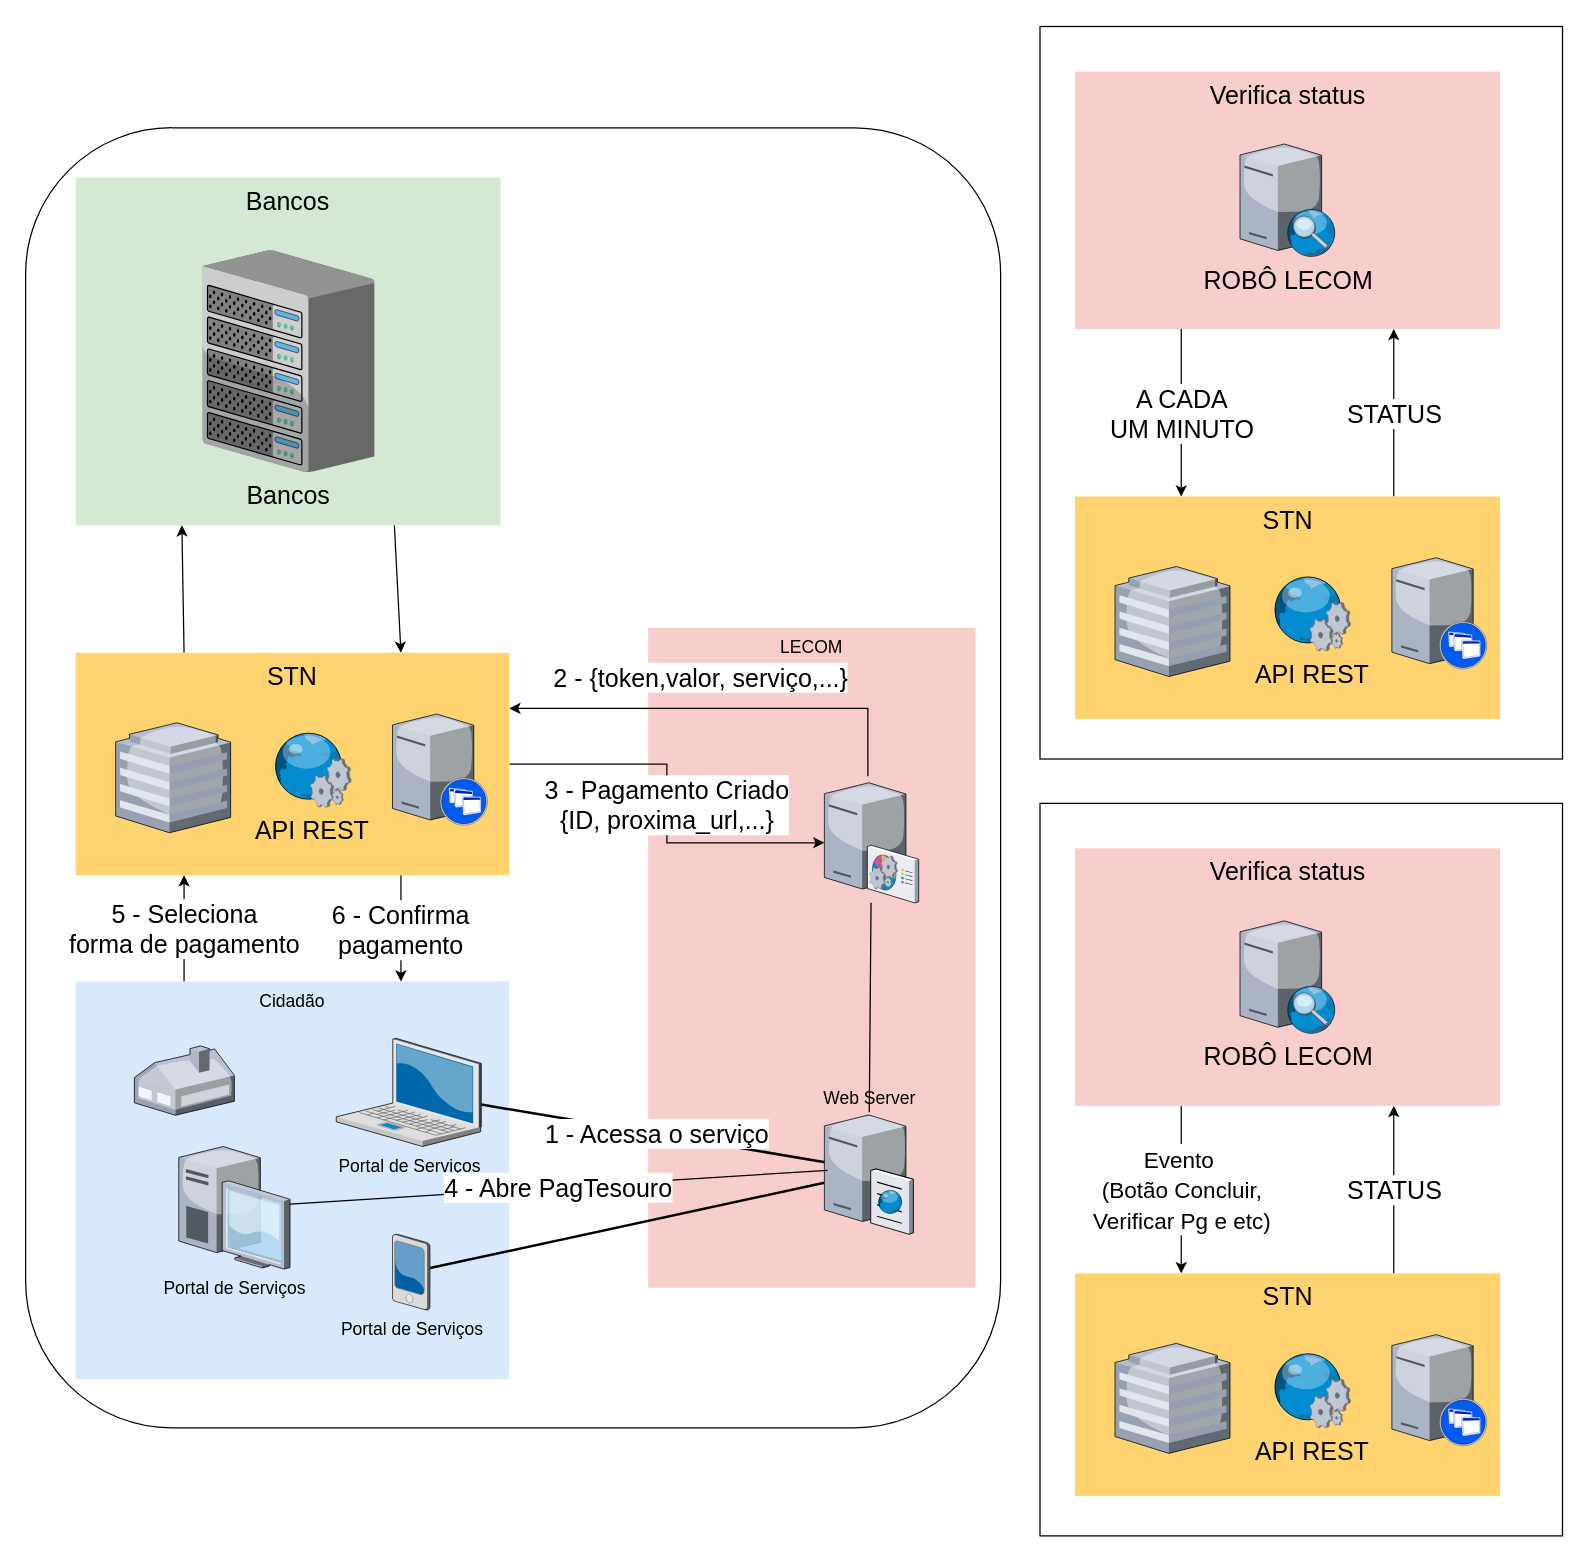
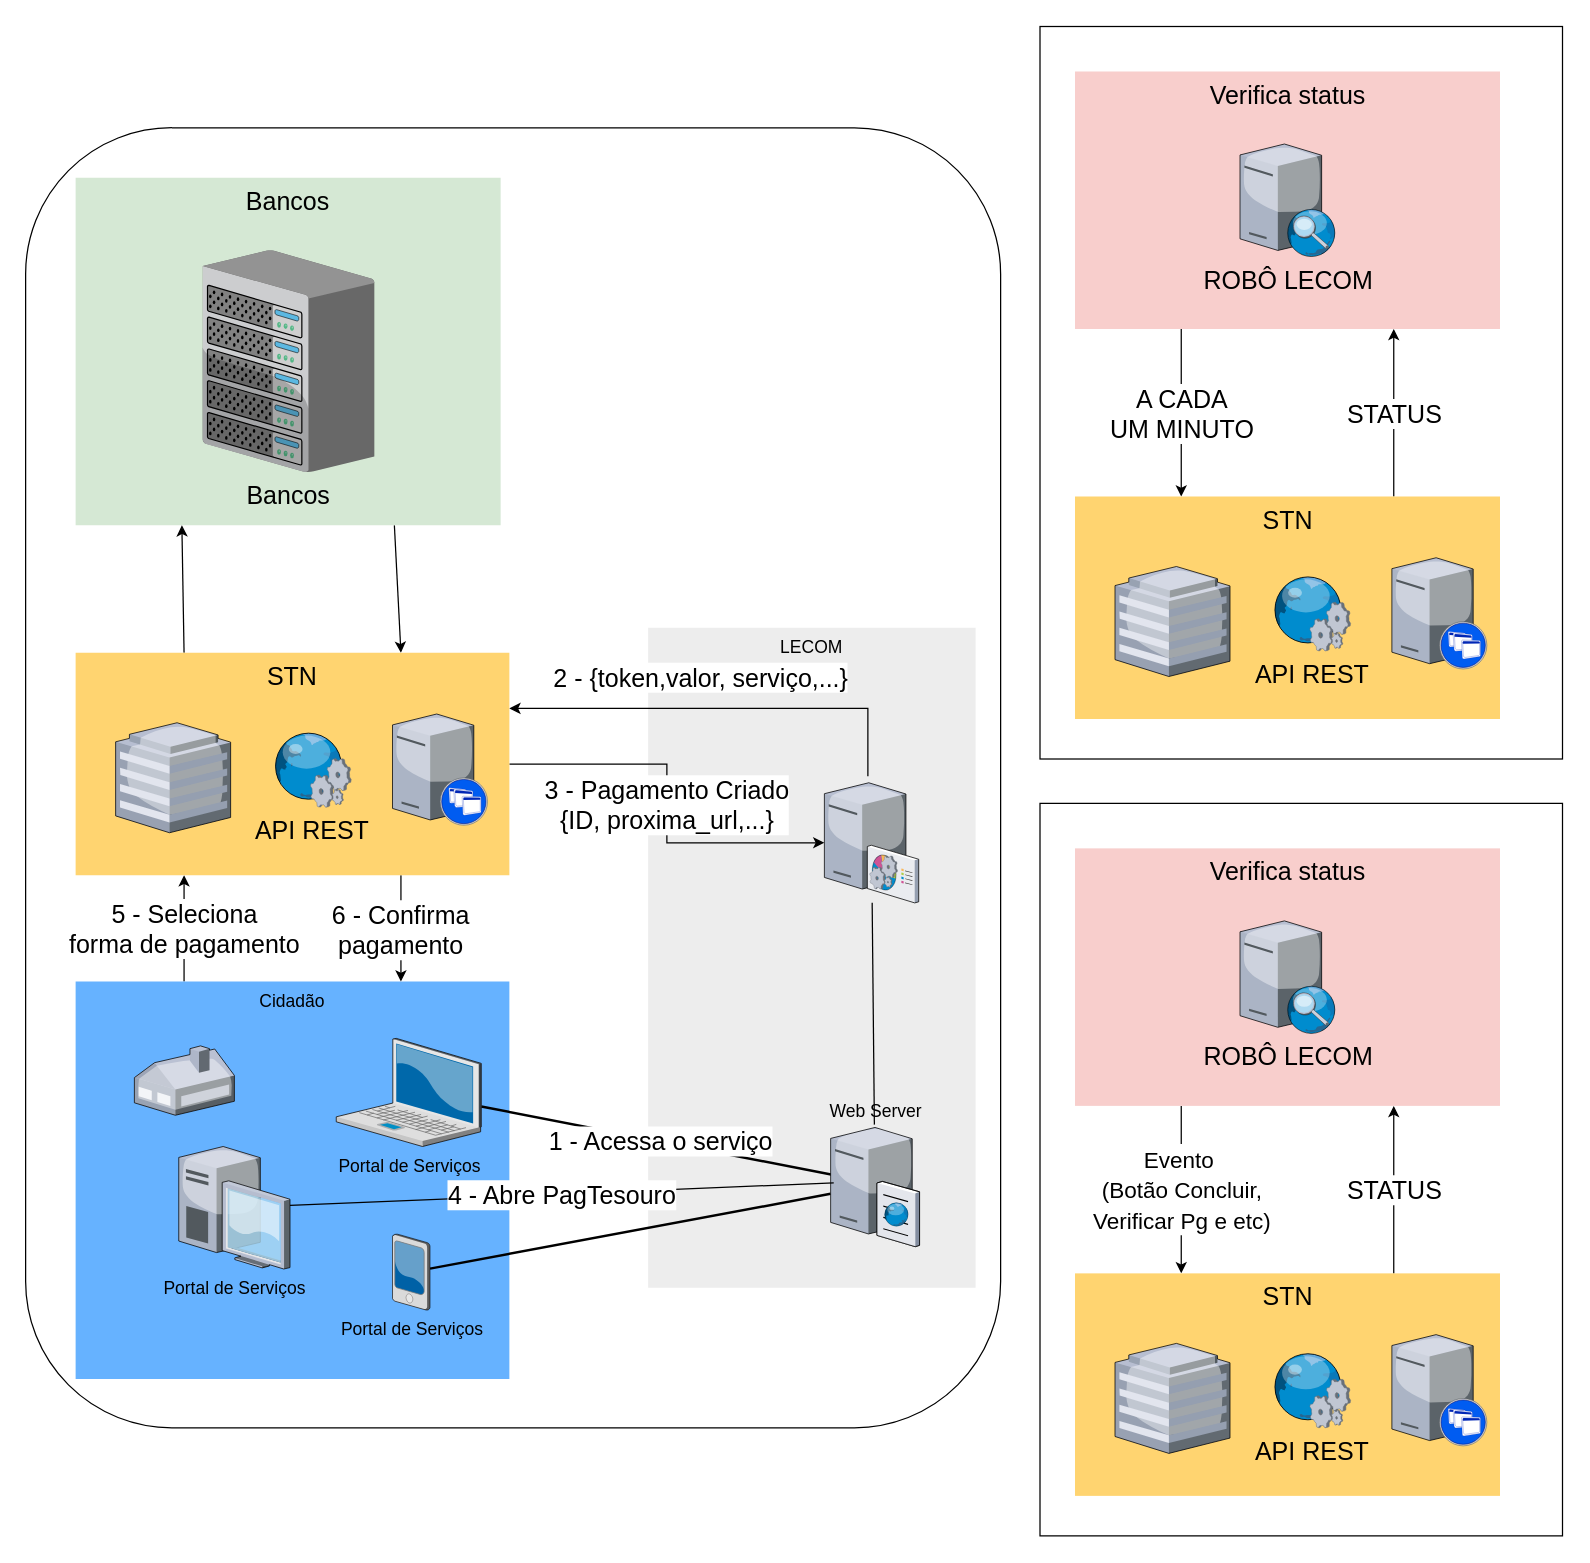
  <mxCell id="0" style=";html=1;" />
  <mxCell id="1" style=";html=1;" parent="0" />
  <mxCell id="2" value="" style="rounded=1;whiteSpace=wrap;html=1;fontSize=20;" parent="1" vertex="1"><mxGeometry x="20" y="101.5" width="780" height="1040" as="geometry" /></mxCell>
  <mxCell id="3" value="" style="rounded=0;whiteSpace=wrap;html=1;fontSize=20;verticalAlign=middle;" parent="1" vertex="1"><mxGeometry x="831.5" y="20.5" width="418" height="586" as="geometry" /></mxCell>
  <mxCell id="4" value="A CADA &lt;br&gt;UM MINUTO" style="edgeStyle=none;rounded=0;orthogonalLoop=1;jettySize=auto;html=1;exitX=0.25;exitY=1;exitDx=0;exitDy=0;entryX=0.25;entryY=0;entryDx=0;entryDy=0;endArrow=classic;endFill=1;fontSize=20;" parent="1" source="5" target="32" edge="1"><mxGeometry relative="1" as="geometry" /></mxCell>
  <mxCell id="5" value="&lt;font style=&quot;font-size: 20px&quot;&gt;Verifica status&lt;/font&gt;" style="whiteSpace=wrap;html=1;fillColor=#f8cecc;fontSize=14;strokeColor=none;verticalAlign=top;" parent="1" vertex="1"><mxGeometry x="859.5" y="56.5" width="340" height="206" as="geometry" /></mxCell>
  <mxCell id="6" style="rounded=0;orthogonalLoop=1;jettySize=auto;html=1;exitX=0.75;exitY=1;exitDx=0;exitDy=0;entryX=0.75;entryY=0;entryDx=0;entryDy=0;endArrow=classic;endFill=1;" parent="1" source="7" target="14" edge="1"><mxGeometry relative="1" as="geometry" /></mxCell>
  <mxCell id="7" value="&lt;div style=&quot;font-size: 20px&quot;&gt;&lt;font style=&quot;font-size: 20px&quot;&gt;Bancos&lt;/font&gt;&lt;/div&gt;" style="whiteSpace=wrap;html=1;fillColor=#d5e8d4;fontSize=14;strokeColor=none;verticalAlign=top;" parent="1" vertex="1"><mxGeometry x="60" y="141.5" width="340" height="278" as="geometry" /></mxCell>
- <mxCell id="8" value="&lt;div&gt;LECOM&lt;/div&gt;&lt;div&gt;&lt;br&gt;&lt;/div&gt;" style="whiteSpace=wrap;html=1;fillColor=#f8cecc;fontSize=14;strokeColor=none;verticalAlign=top;" parent="1" vertex="1"><mxGeometry x="518" y="501.5" width="262" height="528" as="geometry" /></mxCell>
+ <mxCell id="8" value="&lt;div&gt;LECOM&lt;/div&gt;&lt;div&gt;&lt;br&gt;&lt;/div&gt;" style="whiteSpace=wrap;html=1;fillColor=#EDEDED;fontSize=14;strokeColor=none;verticalAlign=top;" parent="1" vertex="1"><mxGeometry x="518" y="501.5" width="262" height="528" as="geometry" /></mxCell>
  <mxCell id="9" value="&lt;font style=&quot;font-size: 20px&quot;&gt;5 - Seleciona&lt;br&gt; forma de pagamento&lt;/font&gt;" style="edgeStyle=none;rounded=0;orthogonalLoop=1;jettySize=auto;html=1;exitX=0.25;exitY=0;exitDx=0;exitDy=0;entryX=0.25;entryY=1;entryDx=0;entryDy=0;endArrow=classic;endFill=1;" parent="1" source="10" target="14" edge="1"><mxGeometry relative="1" as="geometry" /></mxCell>
- <mxCell id="10" value="Cidadão" style="whiteSpace=wrap;html=1;fillColor=#dae8fc;fontSize=14;strokeColor=none;verticalAlign=top;" parent="1" vertex="1"><mxGeometry x="60" y="784.5" width="347" height="318" as="geometry" /></mxCell>
+ <mxCell id="10" value="Cidadão" style="whiteSpace=wrap;html=1;fillColor=#66b2ff;fontSize=14;strokeColor=none;verticalAlign=top;" parent="1" vertex="1"><mxGeometry x="60" y="784.5" width="347" height="318" as="geometry" /></mxCell>
  <mxCell id="11" value="&lt;div style=&quot;font-size: 20px&quot;&gt;&lt;font style=&quot;font-size: 20px&quot;&gt;3 - Pagamento Criado&lt;/font&gt;&lt;/div&gt;&lt;div style=&quot;font-size: 20px&quot;&gt;&lt;font style=&quot;font-size: 20px&quot;&gt;{ID, proxima_url,...}&lt;/font&gt;&lt;/div&gt;" style="edgeStyle=orthogonalEdgeStyle;rounded=0;orthogonalLoop=1;jettySize=auto;html=1;endArrow=classic;endFill=1;" parent="1" source="14" target="28" edge="1"><mxGeometry relative="1" as="geometry" /></mxCell>
  <mxCell id="12" style="rounded=0;orthogonalLoop=1;jettySize=auto;html=1;exitX=0.25;exitY=0;exitDx=0;exitDy=0;entryX=0.25;entryY=1;entryDx=0;entryDy=0;endArrow=classic;endFill=1;" parent="1" source="14" target="7" edge="1"><mxGeometry relative="1" as="geometry" /></mxCell>
  <mxCell id="13" value="&lt;div&gt;&lt;font style=&quot;font-size: 20px&quot;&gt;6 - Confirma &lt;br&gt;&lt;/font&gt;&lt;/div&gt;&lt;div&gt;&lt;font style=&quot;font-size: 20px&quot;&gt;pagamento&lt;/font&gt;&lt;/div&gt;" style="edgeStyle=none;rounded=0;orthogonalLoop=1;jettySize=auto;html=1;exitX=0.75;exitY=1;exitDx=0;exitDy=0;entryX=0.75;entryY=0;entryDx=0;entryDy=0;endArrow=classic;endFill=1;" parent="1" source="14" target="10" edge="1"><mxGeometry relative="1" as="geometry" /></mxCell>
  <mxCell id="14" value="&lt;font style=&quot;font-size: 20px&quot;&gt;STN&lt;/font&gt;" style="whiteSpace=wrap;html=1;fillColor=#FFD470;gradientColor=none;fontSize=14;strokeColor=none;verticalAlign=top;" parent="1" vertex="1"><mxGeometry x="60" y="521.5" width="347" height="178" as="geometry" /></mxCell>
  <mxCell id="15" value="&lt;div style=&quot;font-size: 20px&quot;&gt;&lt;font style=&quot;font-size: 20px&quot;&gt;1 - Acessa o serviço&lt;/font&gt;&lt;/div&gt;" style="edgeStyle=none;rounded=0;html=1;startSize=10;endSize=10;jettySize=auto;orthogonalLoop=1;fontSize=14;endArrow=none;endFill=0;strokeWidth=2;entryX=0.092;entryY=0.421;entryDx=0;entryDy=0;entryPerimeter=0;" parent="1" source="16" target="24" edge="1"><mxGeometry relative="1" as="geometry" /></mxCell>
  <mxCell id="16" value="&lt;div&gt;Portal de Serviços&lt;/div&gt;" style="verticalLabelPosition=bottom;aspect=fixed;html=1;verticalAlign=top;strokeColor=none;shape=mxgraph.citrix.laptop_2;fillColor=#66B2FF;gradientColor=#0066CC;fontSize=14;" parent="1" vertex="1"><mxGeometry x="268.5" y="830" width="116" height="86.5" as="geometry" /></mxCell>
  <mxCell id="17" style="edgeStyle=none;rounded=0;html=1;startSize=10;endSize=10;jettySize=auto;orthogonalLoop=1;fontSize=14;endArrow=none;endFill=0;strokeWidth=2;" parent="1" source="18" target="24" edge="1"><mxGeometry relative="1" as="geometry" /></mxCell>
  <mxCell id="18" value="Portal de Serviços" style="verticalLabelPosition=bottom;aspect=fixed;html=1;verticalAlign=top;strokeColor=none;shape=mxgraph.citrix.pda;fillColor=#66B2FF;gradientColor=#0066CC;fontSize=14;" parent="1" vertex="1"><mxGeometry x="313.5" y="986.5" width="30" height="61" as="geometry" /></mxCell>
  <mxCell id="19" value="&lt;div style=&quot;font-size: 20px&quot; align=&quot;center&quot;&gt;&lt;font style=&quot;font-size: 20px&quot;&gt;2 - {token,valor, serviço,...}&lt;/font&gt;&lt;/div&gt;" style="edgeStyle=orthogonalEdgeStyle;rounded=0;orthogonalLoop=1;jettySize=auto;html=1;entryX=1;entryY=0.25;entryDx=0;entryDy=0;endArrow=classic;endFill=1;align=center;exitX=0.461;exitY=-0.055;exitDx=0;exitDy=0;exitPerimeter=0;" parent="1" source="28" target="14" edge="1"><mxGeometry x="0.096" y="-25" relative="1" as="geometry"><mxPoint x="695" y="681.5" as="sourcePoint" /><Array as="points"><mxPoint x="694" y="566.5" /></Array><mxPoint x="-1" as="offset" /></mxGeometry></mxCell>
  <mxCell id="20" value="&lt;div style=&quot;font-size: 20px;&quot;&gt;Bancos&lt;/div&gt;" style="verticalLabelPosition=bottom;aspect=fixed;html=1;verticalAlign=top;strokeColor=none;shape=mxgraph.citrix.chassis;fillColor=#66B2FF;gradientColor=#0066CC;fontSize=20;" parent="1" vertex="1"><mxGeometry x="161.5" y="199.5" width="137.5" height="177.5" as="geometry" /></mxCell>
  <mxCell id="21" value="" style="verticalLabelPosition=bottom;aspect=fixed;html=1;verticalAlign=top;strokeColor=none;shape=mxgraph.citrix.home_office;fillColor=#66B2FF;gradientColor=#0066CC;fontSize=14;" parent="1" vertex="1"><mxGeometry x="107" y="836" width="80" height="55.5" as="geometry" /></mxCell>
  <mxCell id="22" value="" style="verticalLabelPosition=bottom;aspect=fixed;html=1;verticalAlign=top;strokeColor=none;shape=mxgraph.citrix.hq_enterprise;fillColor=#66B2FF;gradientColor=#0066CC;fontSize=14;" parent="1" vertex="1"><mxGeometry x="92" y="577.5" width="92" height="88" as="geometry" /></mxCell>
  <mxCell id="23" style="edgeStyle=none;orthogonalLoop=1;jettySize=auto;html=1;endArrow=none;endFill=0;curved=1;" parent="1" source="24" target="28" edge="1"><mxGeometry relative="1" as="geometry" /></mxCell>
- <mxCell id="24" value="Web Server" style="verticalLabelPosition=top;aspect=fixed;html=1;verticalAlign=bottom;strokeColor=none;shape=mxgraph.citrix.cache_server;fillColor=#66B2FF;gradientColor=#0066CC;fontSize=14;labelPosition=center;align=center;" parent="1" vertex="1"><mxGeometry x="659" y="889" width="71" height="97.5" as="geometry" /></mxCell>
+ <mxCell id="24" value="Web Server" style="verticalLabelPosition=top;aspect=fixed;html=1;verticalAlign=bottom;strokeColor=none;shape=mxgraph.citrix.cache_server;fillColor=#66B2FF;gradientColor=#0066CC;fontSize=14;labelPosition=center;align=center;" parent="1" vertex="1"><mxGeometry x="664" y="899" width="71" height="97.5" as="geometry" /></mxCell>
  <mxCell id="25" value="&lt;font style=&quot;font-size: 20px&quot;&gt;4 - Abre PagTesouro&lt;/font&gt;" style="orthogonalLoop=1;jettySize=auto;html=1;entryX=0.035;entryY=0.477;entryDx=0;entryDy=0;entryPerimeter=0;endArrow=none;endFill=0;rounded=0;" parent="1" source="26" target="24" edge="1"><mxGeometry relative="1" as="geometry"><mxPoint x="311.5" y="965.5" as="targetPoint" /></mxGeometry></mxCell>
  <mxCell id="26" value="Portal de Serviços" style="verticalLabelPosition=bottom;aspect=fixed;html=1;verticalAlign=top;strokeColor=none;shape=mxgraph.citrix.desktop;fillColor=#66B2FF;gradientColor=#0066CC;fontSize=14;" parent="1" vertex="1"><mxGeometry x="142.5" y="916.5" width="89" height="98" as="geometry" /></mxCell>
  <mxCell id="27" value="" style="verticalLabelPosition=bottom;aspect=fixed;html=1;verticalAlign=top;strokeColor=none;shape=mxgraph.citrix.xenapp_server;fillColor=#66B2FF;gradientColor=#0066CC;fontSize=14;" parent="1" vertex="1"><mxGeometry x="313.5" y="570.5" width="76" height="89" as="geometry" /></mxCell>
  <mxCell id="28" value="" style="verticalLabelPosition=bottom;aspect=fixed;html=1;verticalAlign=top;strokeColor=none;align=center;outlineConnect=0;shape=mxgraph.citrix.command_center;" parent="1" vertex="1"><mxGeometry x="659" y="625.5" width="75.5" height="96" as="geometry" /></mxCell>
  <mxCell id="29" value="API REST" style="verticalLabelPosition=bottom;aspect=fixed;html=1;verticalAlign=top;strokeColor=none;align=center;outlineConnect=0;shape=mxgraph.citrix.web_service;fontSize=20;" parent="1" vertex="1"><mxGeometry x="217.5" y="585" width="63" height="60" as="geometry" /></mxCell>
  <mxCell id="30" value="&lt;div&gt;ROBÔ LECOM&lt;/div&gt;" style="verticalLabelPosition=bottom;aspect=fixed;html=1;verticalAlign=top;strokeColor=none;align=center;outlineConnect=0;shape=mxgraph.citrix.edgesight_server;fontSize=20;" parent="1" vertex="1"><mxGeometry x="991.5" y="114.5" width="76.5" height="90" as="geometry" /></mxCell>
  <mxCell id="31" value="STATUS" style="edgeStyle=none;rounded=0;orthogonalLoop=1;jettySize=auto;html=1;exitX=0.75;exitY=0;exitDx=0;exitDy=0;entryX=0.75;entryY=1;entryDx=0;entryDy=0;endArrow=classic;endFill=1;fontSize=20;" parent="1" source="32" target="5" edge="1"><mxGeometry relative="1" as="geometry" /></mxCell>
  <mxCell id="32" value="&lt;font style=&quot;font-size: 20px&quot;&gt;STN&lt;/font&gt;" style="whiteSpace=wrap;html=1;fillColor=#FFD470;gradientColor=none;fontSize=14;strokeColor=none;verticalAlign=top;" parent="1" vertex="1"><mxGeometry x="859.5" y="396.5" width="340" height="178" as="geometry" /></mxCell>
  <mxCell id="33" value="" style="verticalLabelPosition=bottom;aspect=fixed;html=1;verticalAlign=top;strokeColor=none;shape=mxgraph.citrix.hq_enterprise;fillColor=#66B2FF;gradientColor=#0066CC;fontSize=14;" parent="1" vertex="1"><mxGeometry x="891.5" y="452.5" width="92" height="88" as="geometry" /></mxCell>
  <mxCell id="34" value="" style="verticalLabelPosition=bottom;aspect=fixed;html=1;verticalAlign=top;strokeColor=none;shape=mxgraph.citrix.xenapp_server;fillColor=#66B2FF;gradientColor=#0066CC;fontSize=14;" parent="1" vertex="1"><mxGeometry x="1113" y="445.5" width="76" height="89" as="geometry" /></mxCell>
  <mxCell id="35" value="API REST" style="verticalLabelPosition=bottom;aspect=fixed;html=1;verticalAlign=top;strokeColor=none;align=center;outlineConnect=0;shape=mxgraph.citrix.web_service;fontSize=20;" parent="1" vertex="1"><mxGeometry x="1017" y="460" width="63" height="60" as="geometry" /></mxCell>
  <mxCell id="36" value="" style="rounded=0;whiteSpace=wrap;html=1;fontSize=20;verticalAlign=middle;" vertex="1" parent="1"><mxGeometry x="831.5" y="642" width="418" height="586" as="geometry" /></mxCell>
  <mxCell id="37" value="&lt;font style=&quot;font-size: 18px&quot;&gt;Evento&amp;nbsp;&lt;br&gt;(Botão Concluir, &lt;br&gt;Verificar Pg e etc)&lt;/font&gt;" style="edgeStyle=none;rounded=0;orthogonalLoop=1;jettySize=auto;html=1;exitX=0.25;exitY=1;exitDx=0;exitDy=0;entryX=0.25;entryY=0;entryDx=0;entryDy=0;endArrow=classic;endFill=1;fontSize=20;" edge="1" parent="1" source="38" target="41"><mxGeometry relative="1" as="geometry" /></mxCell>
  <mxCell id="38" value="&lt;font style=&quot;font-size: 20px&quot;&gt;Verifica status&lt;/font&gt;" style="whiteSpace=wrap;html=1;fillColor=#f8cecc;fontSize=14;strokeColor=none;verticalAlign=top;" vertex="1" parent="1"><mxGeometry x="859.5" y="678" width="340" height="206" as="geometry" /></mxCell>
  <mxCell id="39" value="&lt;div&gt;ROBÔ LECOM&lt;/div&gt;" style="verticalLabelPosition=bottom;aspect=fixed;html=1;verticalAlign=top;strokeColor=none;align=center;outlineConnect=0;shape=mxgraph.citrix.edgesight_server;fontSize=20;" vertex="1" parent="1"><mxGeometry x="991.5" y="736" width="76.5" height="90" as="geometry" /></mxCell>
  <mxCell id="40" value="STATUS" style="edgeStyle=none;rounded=0;orthogonalLoop=1;jettySize=auto;html=1;exitX=0.75;exitY=0;exitDx=0;exitDy=0;entryX=0.75;entryY=1;entryDx=0;entryDy=0;endArrow=classic;endFill=1;fontSize=20;" edge="1" parent="1" source="41" target="38"><mxGeometry relative="1" as="geometry" /></mxCell>
  <mxCell id="41" value="&lt;font style=&quot;font-size: 20px&quot;&gt;STN&lt;/font&gt;" style="whiteSpace=wrap;html=1;fillColor=#FFD470;gradientColor=none;fontSize=14;strokeColor=none;verticalAlign=top;" vertex="1" parent="1"><mxGeometry x="859.5" y="1018" width="340" height="178" as="geometry" /></mxCell>
  <mxCell id="42" value="" style="verticalLabelPosition=bottom;aspect=fixed;html=1;verticalAlign=top;strokeColor=none;shape=mxgraph.citrix.hq_enterprise;fillColor=#66B2FF;gradientColor=#0066CC;fontSize=14;" vertex="1" parent="1"><mxGeometry x="891.5" y="1074" width="92" height="88" as="geometry" /></mxCell>
  <mxCell id="43" value="" style="verticalLabelPosition=bottom;aspect=fixed;html=1;verticalAlign=top;strokeColor=none;shape=mxgraph.citrix.xenapp_server;fillColor=#66B2FF;gradientColor=#0066CC;fontSize=14;" vertex="1" parent="1"><mxGeometry x="1113" y="1067" width="76" height="89" as="geometry" /></mxCell>
  <mxCell id="44" value="API REST" style="verticalLabelPosition=bottom;aspect=fixed;html=1;verticalAlign=top;strokeColor=none;align=center;outlineConnect=0;shape=mxgraph.citrix.web_service;fontSize=20;" vertex="1" parent="1"><mxGeometry x="1017" y="1081.5" width="63" height="60" as="geometry" /></mxCell>
